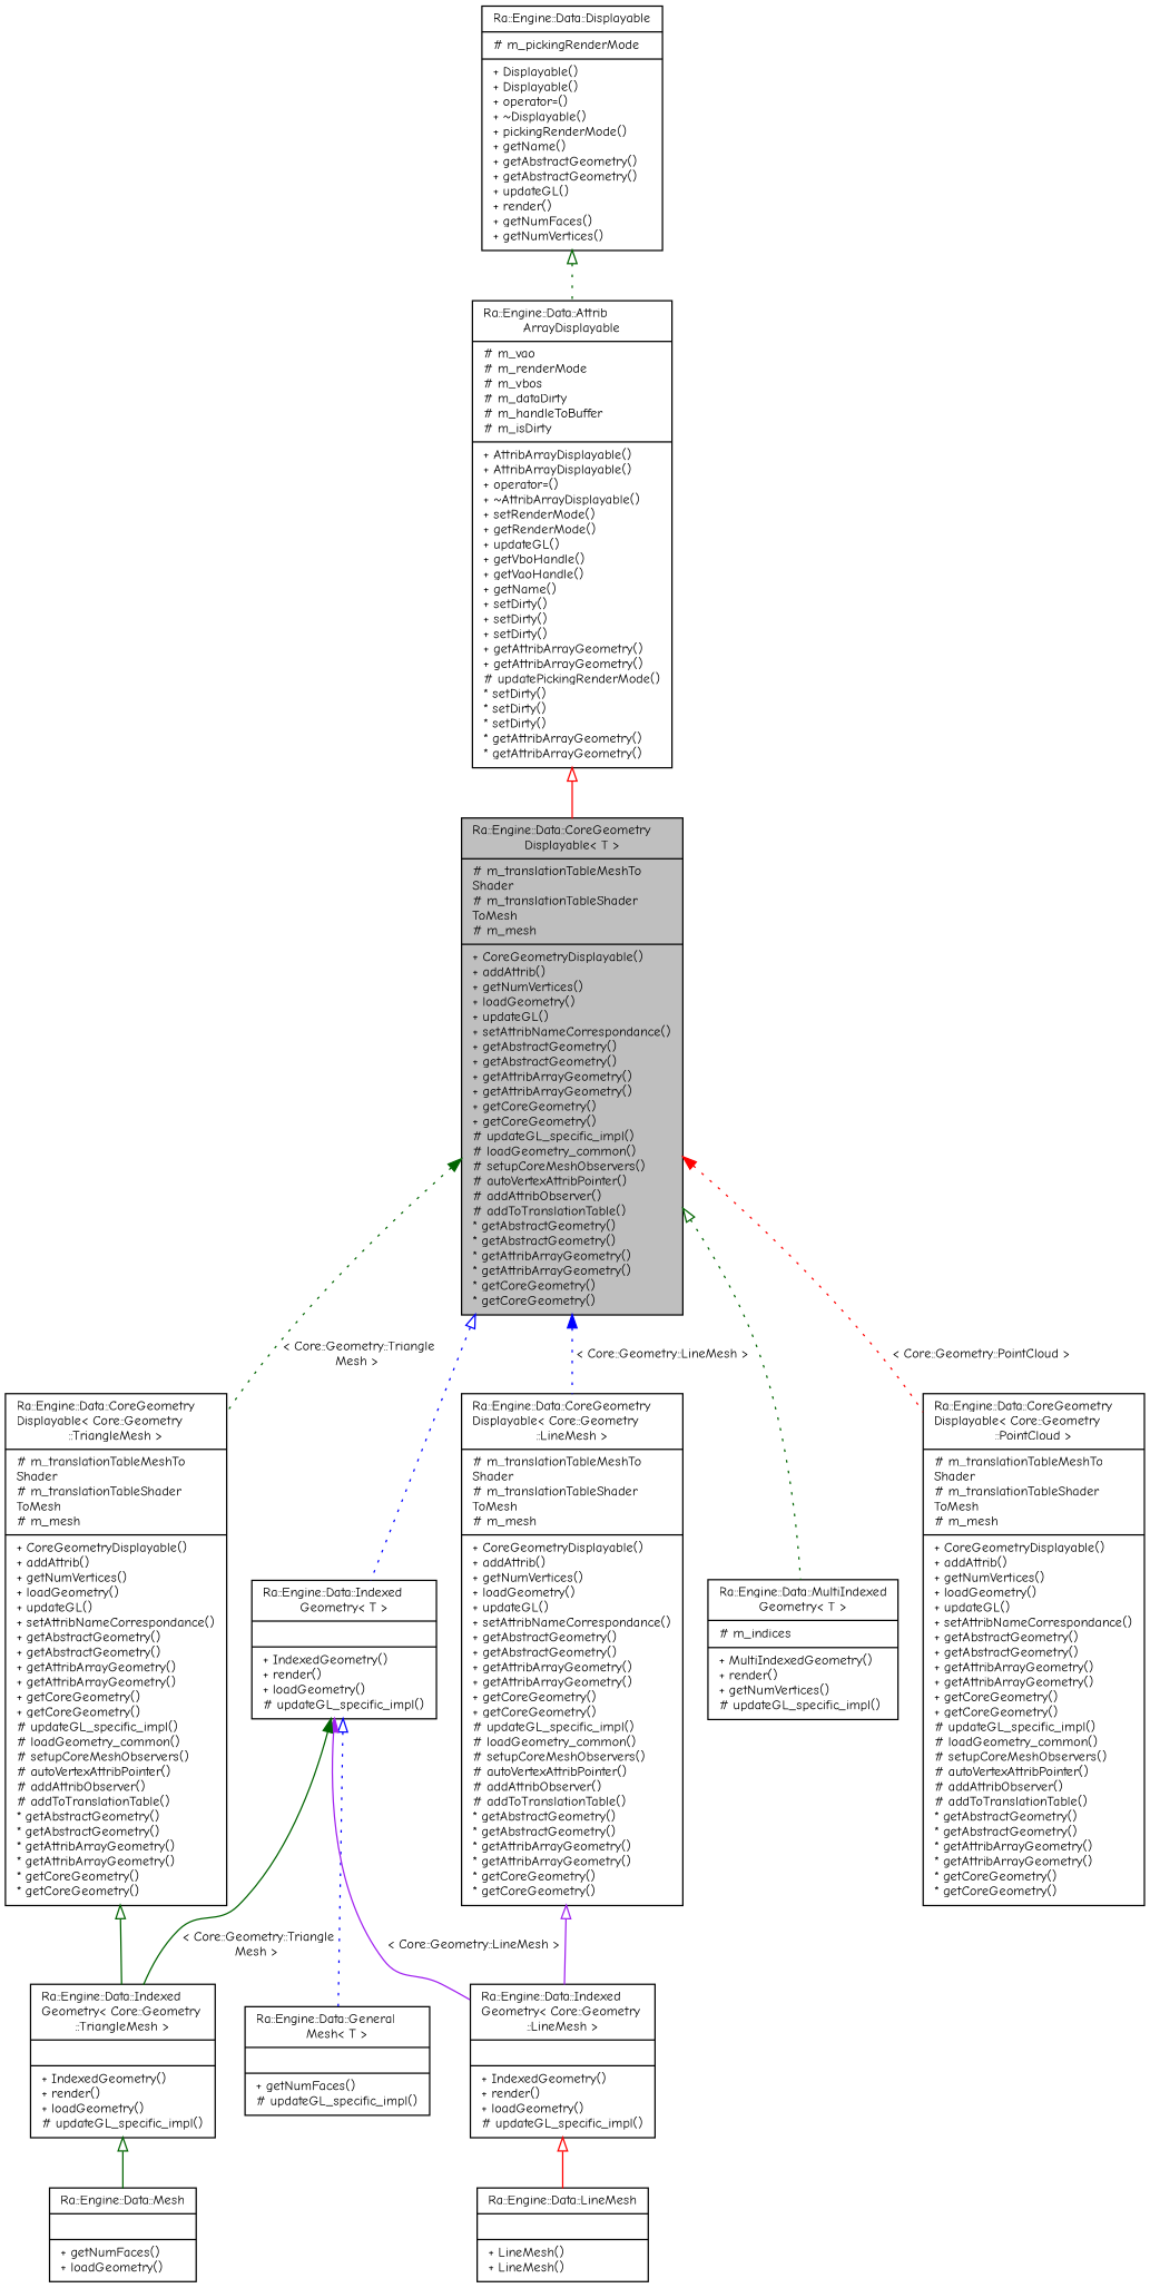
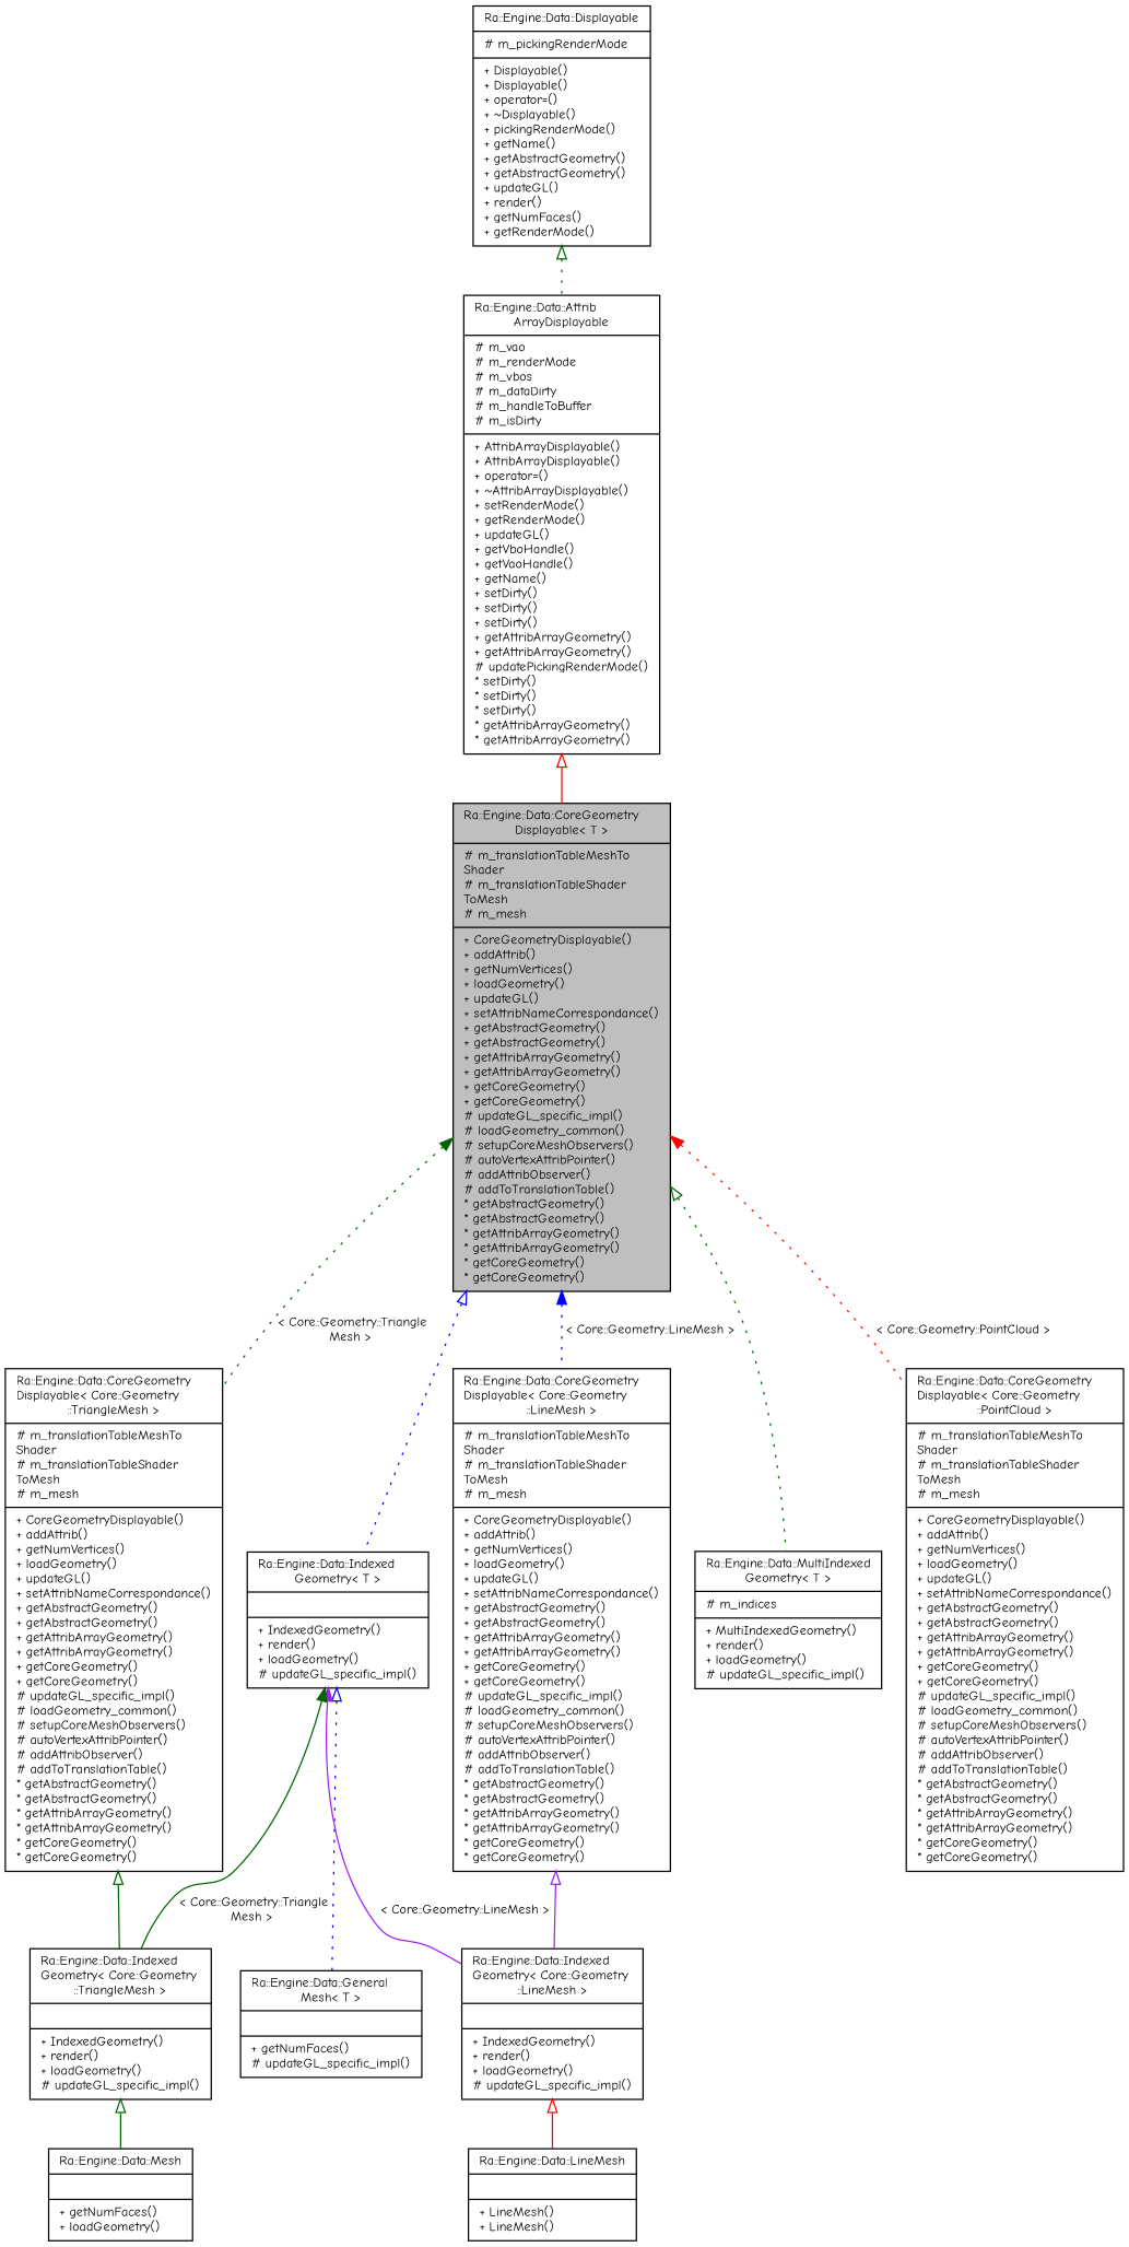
  digraph {
    fontname="Comic Neue"
    node [color=black fillcolor=white fontname="Comic Neue" fontsize=10 shape=record style=filled]
    edge [arrowtail=onormal color=darkgreen dir=back fontname="Comic Neue" fontsize=10 labelfontname=Helvetica labelfontsize=10 style=dotted]
    n1 [fillcolor=grey75 fontcolor=black height=0.2 label="{Ra::Engine::Data::CoreGeometry\lDisplayable\< T \>\n|# m_translationTableMeshTo\lShader\l# m_translationTableShader\lToMesh\l# m_mesh\l|+ CoreGeometryDisplayable()\l+ addAttrib()\l+ getNumVertices()\l+ loadGeometry()\l+ updateGL()\l+ setAttribNameCorrespondance()\l+ getAbstractGeometry()\l+ getAbstractGeometry()\l+ getAttribArrayGeometry()\l+ getAttribArrayGeometry()\l+ getCoreGeometry()\l+ getCoreGeometry()\l# updateGL_specific_impl()\l# loadGeometry_common()\l# setupCoreMeshObservers()\l# autoVertexAttribPointer()\l# addAttribObserver()\l# addToTranslationTable()\l* getAbstractGeometry()\l* getAbstractGeometry()\l* getAttribArrayGeometry()\l* getAttribArrayGeometry()\l* getCoreGeometry()\l* getCoreGeometry()\l}" width=0.4]
    n2 [height=0.2 label="{Ra::Engine::Data::Indexed\lGeometry\< T \>\n||+ IndexedGeometry()\l+ render()\l+ loadGeometry()\l# updateGL_specific_impl()\l}" width=0.4]
-   n3 [height=0.2 label="{Ra::Engine::Data::MultiIndexed\lGeometry\< T \>\n|# m_indices\l|+ MultiIndexedGeometry()\l+ render()\l+ getNumVertices()\l# updateGL_specific_impl()\l}" width=0.4]
+   n3 [height=0.2 label="{Ra::Engine::Data::MultiIndexed\lGeometry\< T \>\n|# m_indices\l|+ MultiIndexedGeometry()\l+ render()\l+ loadGeometry()\l# updateGL_specific_impl()\l}" width=0.4]
    n4 [height=0.2 label="{Ra::Engine::Data::CoreGeometry\lDisplayable\< Core::Geometry\l::LineMesh \>\n|# m_translationTableMeshTo\lShader\l# m_translationTableShader\lToMesh\l# m_mesh\l|+ CoreGeometryDisplayable()\l+ addAttrib()\l+ getNumVertices()\l+ loadGeometry()\l+ updateGL()\l+ setAttribNameCorrespondance()\l+ getAbstractGeometry()\l+ getAbstractGeometry()\l+ getAttribArrayGeometry()\l+ getAttribArrayGeometry()\l+ getCoreGeometry()\l+ getCoreGeometry()\l# updateGL_specific_impl()\l# loadGeometry_common()\l# setupCoreMeshObservers()\l# autoVertexAttribPointer()\l# addAttribObserver()\l# addToTranslationTable()\l* getAbstractGeometry()\l* getAbstractGeometry()\l* getAttribArrayGeometry()\l* getAttribArrayGeometry()\l* getCoreGeometry()\l* getCoreGeometry()\l}" width=0.4]
    n5 [height=0.2 label="{Ra::Engine::Data::CoreGeometry\lDisplayable\< Core::Geometry\l::TriangleMesh \>\n|# m_translationTableMeshTo\lShader\l# m_translationTableShader\lToMesh\l# m_mesh\l|+ CoreGeometryDisplayable()\l+ addAttrib()\l+ getNumVertices()\l+ loadGeometry()\l+ updateGL()\l+ setAttribNameCorrespondance()\l+ getAbstractGeometry()\l+ getAbstractGeometry()\l+ getAttribArrayGeometry()\l+ getAttribArrayGeometry()\l+ getCoreGeometry()\l+ getCoreGeometry()\l# updateGL_specific_impl()\l# loadGeometry_common()\l# setupCoreMeshObservers()\l# autoVertexAttribPointer()\l# addAttribObserver()\l# addToTranslationTable()\l* getAbstractGeometry()\l* getAbstractGeometry()\l* getAttribArrayGeometry()\l* getAttribArrayGeometry()\l* getCoreGeometry()\l* getCoreGeometry()\l}" width=0.4]
    n6 [height=0.2 label="{Ra::Engine::Data::CoreGeometry\lDisplayable\< Core::Geometry\l::PointCloud \>\n|# m_translationTableMeshTo\lShader\l# m_translationTableShader\lToMesh\l# m_mesh\l|+ CoreGeometryDisplayable()\l+ addAttrib()\l+ getNumVertices()\l+ loadGeometry()\l+ updateGL()\l+ setAttribNameCorrespondance()\l+ getAbstractGeometry()\l+ getAbstractGeometry()\l+ getAttribArrayGeometry()\l+ getAttribArrayGeometry()\l+ getCoreGeometry()\l+ getCoreGeometry()\l# updateGL_specific_impl()\l# loadGeometry_common()\l# setupCoreMeshObservers()\l# autoVertexAttribPointer()\l# addAttribObserver()\l# addToTranslationTable()\l* getAbstractGeometry()\l* getAbstractGeometry()\l* getAttribArrayGeometry()\l* getAttribArrayGeometry()\l* getCoreGeometry()\l* getCoreGeometry()\l}" width=0.4]
    n7 [height=0.2 label="{Ra::Engine::Data::General\lMesh\< T \>\n||+ getNumFaces()\l# updateGL_specific_impl()\l}" width=0.4]
    n8 [height=0.2 label="{Ra::Engine::Data::Indexed\lGeometry\< Core::Geometry\l::LineMesh \>\n||+ IndexedGeometry()\l+ render()\l+ loadGeometry()\l# updateGL_specific_impl()\l}" width=0.4]
    n9 [height=0.2 label="{Ra::Engine::Data::Indexed\lGeometry\< Core::Geometry\l::TriangleMesh \>\n||+ IndexedGeometry()\l+ render()\l+ loadGeometry()\l# updateGL_specific_impl()\l}" width=0.4]
    n10 [height=0.2 label="{Ra::Engine::Data::Attrib\lArrayDisplayable\n|# m_vao\l# m_renderMode\l# m_vbos\l# m_dataDirty\l# m_handleToBuffer\l# m_isDirty\l|+ AttribArrayDisplayable()\l+ AttribArrayDisplayable()\l+ operator=()\l+ ~AttribArrayDisplayable()\l+ setRenderMode()\l+ getRenderMode()\l+ updateGL()\l+ getVboHandle()\l+ getVaoHandle()\l+ getName()\l+ setDirty()\l+ setDirty()\l+ setDirty()\l+ getAttribArrayGeometry()\l+ getAttribArrayGeometry()\l# updatePickingRenderMode()\l* setDirty()\l* setDirty()\l* setDirty()\l* getAttribArrayGeometry()\l* getAttribArrayGeometry()\l}" width=0.4]
-   n11 [height=0.2 label="{Ra::Engine::Data::Displayable\n|# m_pickingRenderMode\l|+ Displayable()\l+ Displayable()\l+ operator=()\l+ ~Displayable()\l+ pickingRenderMode()\l+ getName()\l+ getAbstractGeometry()\l+ getAbstractGeometry()\l+ updateGL()\l+ render()\l+ getNumFaces()\l+ getNumVertices()\l}" width=0.4]
+   n11 [height=0.2 label="{Ra::Engine::Data::Displayable\n|# m_pickingRenderMode\l|+ Displayable()\l+ Displayable()\l+ operator=()\l+ ~Displayable()\l+ pickingRenderMode()\l+ getName()\l+ getAbstractGeometry()\l+ getAbstractGeometry()\l+ updateGL()\l+ render()\l+ getNumFaces()\l+ getRenderMode()\l}" width=0.4]
    n12 [height=0.2 label="{Ra::Engine::Data::LineMesh\n||+ LineMesh()\l+ LineMesh()\l}" width=0.4]
    n13 [height=0.2 label="{Ra::Engine::Data::Mesh\n||+ getNumFaces()\l+ loadGeometry()\l}" width=0.4]
    n1 -> n2 [color=blue]
    n1 -> n3
    n1 -> n4 [color=blue label=" \< Core::Geometry::LineMesh \>" arrowtail=""]
    n1 -> n5 [label=" \< Core::Geometry::Triangle\lMesh \>" arrowtail=""]
    n1 -> n6 [color=red label=" \< Core::Geometry::PointCloud \>" arrowtail=""]
    n2 -> n7 [color=blue]
    n2 -> n8 [color=purple label=" \< Core::Geometry::LineMesh \>" style=solid arrowtail=""]
    n2 -> n9 [label=" \< Core::Geometry::Triangle\lMesh \>" style=solid arrowtail=""]
    n4 -> n8 [color=purple style=solid]
    n5 -> n9 [style=solid]
    n8 -> n12 [color=red style=solid]
    n9 -> n13 [style=solid]
    n10 -> n1 [color=red style=solid]
    n11 -> n10
  }
